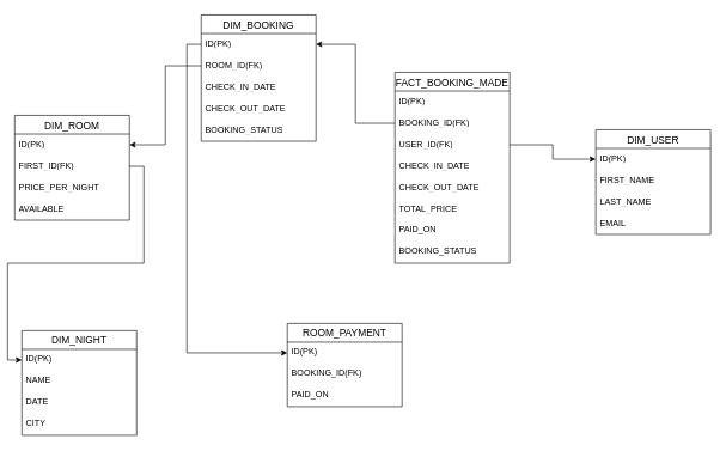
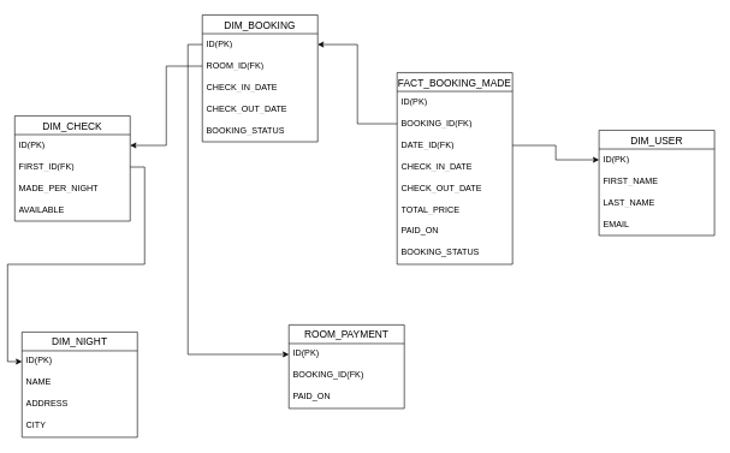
  <mxCell id="0" />
  <mxCell id="1" parent="0" />
  <mxCell id="2" value="FACT_BOOKING_MADE" style="swimlane;fontStyle=0;childLayout=stackLayout;horizontal=1;startSize=26;horizontalStack=0;resizeParent=1;resizeParentMax=0;resizeLast=0;collapsible=1;marginBottom=0;align=center;fontSize=14;" vertex="1" parent="1"><mxGeometry x="550" y="100" width="160" height="266" as="geometry" /></mxCell>
  <mxCell id="3" value="ID(PK)" style="text;strokeColor=none;fillColor=none;spacingLeft=4;spacingRight=4;overflow=hidden;rotatable=0;points=[[0,0.5],[1,0.5]];portConstraint=eastwest;fontSize=12;whiteSpace=wrap;html=1;" vertex="1" parent="2"><mxGeometry y="26" width="160" height="30" as="geometry" /></mxCell>
  <mxCell id="4" value="BOOKING_ID(FK)" style="text;strokeColor=none;fillColor=none;spacingLeft=4;spacingRight=4;overflow=hidden;rotatable=0;points=[[0,0.5],[1,0.5]];portConstraint=eastwest;fontSize=12;whiteSpace=wrap;html=1;" vertex="1" parent="2"><mxGeometry y="56" width="160" height="30" as="geometry" /></mxCell>
- <mxCell id="5" value="USER_ID(FK)" style="text;strokeColor=none;fillColor=none;spacingLeft=4;spacingRight=4;overflow=hidden;rotatable=0;points=[[0,0.5],[1,0.5]];portConstraint=eastwest;fontSize=12;whiteSpace=wrap;html=1;" vertex="1" parent="2"><mxGeometry y="86" width="160" height="30" as="geometry" /></mxCell>
+ <mxCell id="5" value="DATE_ID(FK)" style="text;strokeColor=none;fillColor=none;spacingLeft=4;spacingRight=4;overflow=hidden;rotatable=0;points=[[0,0.5],[1,0.5]];portConstraint=eastwest;fontSize=12;whiteSpace=wrap;html=1;" vertex="1" parent="2"><mxGeometry y="86" width="160" height="30" as="geometry" /></mxCell>
  <mxCell id="6" value="CHECK_IN_DATE" style="text;strokeColor=none;fillColor=none;spacingLeft=4;spacingRight=4;overflow=hidden;rotatable=0;points=[[0,0.5],[1,0.5]];portConstraint=eastwest;fontSize=12;whiteSpace=wrap;html=1;" vertex="1" parent="2"><mxGeometry y="116" width="160" height="30" as="geometry" /></mxCell>
  <mxCell id="7" value="CHECK_OUT_DATE" style="text;strokeColor=none;fillColor=none;spacingLeft=4;spacingRight=4;overflow=hidden;rotatable=0;points=[[0,0.5],[1,0.5]];portConstraint=eastwest;fontSize=12;whiteSpace=wrap;html=1;" vertex="1" parent="2"><mxGeometry y="146" width="160" height="30" as="geometry" /></mxCell>
  <mxCell id="8" value="TOTAL_PRICE" style="text;strokeColor=none;fillColor=none;spacingLeft=4;spacingRight=4;overflow=hidden;rotatable=0;points=[[0,0.5],[1,0.5]];portConstraint=eastwest;fontSize=12;whiteSpace=wrap;html=1;" vertex="1" parent="2"><mxGeometry y="176" width="160" height="30" as="geometry" /></mxCell>
  <mxCell id="9" value="PAID_ON" style="text;strokeColor=none;fillColor=none;spacingLeft=4;spacingRight=4;overflow=hidden;rotatable=0;points=[[0,0.5],[1,0.5]];portConstraint=eastwest;fontSize=12;whiteSpace=wrap;html=1;" vertex="1" parent="2"><mxGeometry y="206" width="160" height="30" as="geometry" /></mxCell>
  <mxCell id="10" value="BOOKING_STATUS" style="text;strokeColor=none;fillColor=none;spacingLeft=4;spacingRight=4;overflow=hidden;rotatable=0;points=[[0,0.5],[1,0.5]];portConstraint=eastwest;fontSize=12;whiteSpace=wrap;html=1;" vertex="1" parent="2"><mxGeometry y="236" width="160" height="30" as="geometry" /></mxCell>
  <mxCell id="11" value="DIM_USER" style="swimlane;fontStyle=0;childLayout=stackLayout;horizontal=1;startSize=26;horizontalStack=0;resizeParent=1;resizeParentMax=0;resizeLast=0;collapsible=1;marginBottom=0;align=center;fontSize=14;" vertex="1" parent="1"><mxGeometry x="830" y="180" width="160" height="146" as="geometry" /></mxCell>
  <mxCell id="12" value="ID(PK)" style="text;strokeColor=none;fillColor=none;spacingLeft=4;spacingRight=4;overflow=hidden;rotatable=0;points=[[0,0.5],[1,0.5]];portConstraint=eastwest;fontSize=12;whiteSpace=wrap;html=1;" vertex="1" parent="11"><mxGeometry y="26" width="160" height="30" as="geometry" /></mxCell>
  <mxCell id="13" value="FIRST_NAME" style="text;strokeColor=none;fillColor=none;spacingLeft=4;spacingRight=4;overflow=hidden;rotatable=0;points=[[0,0.5],[1,0.5]];portConstraint=eastwest;fontSize=12;whiteSpace=wrap;html=1;" vertex="1" parent="11"><mxGeometry y="56" width="160" height="30" as="geometry" /></mxCell>
  <mxCell id="14" value="LAST_NAME" style="text;strokeColor=none;fillColor=none;spacingLeft=4;spacingRight=4;overflow=hidden;rotatable=0;points=[[0,0.5],[1,0.5]];portConstraint=eastwest;fontSize=12;whiteSpace=wrap;html=1;" vertex="1" parent="11"><mxGeometry y="86" width="160" height="30" as="geometry" /></mxCell>
  <mxCell id="15" value="EMAIL" style="text;strokeColor=none;fillColor=none;spacingLeft=4;spacingRight=4;overflow=hidden;rotatable=0;points=[[0,0.5],[1,0.5]];portConstraint=eastwest;fontSize=12;whiteSpace=wrap;html=1;" vertex="1" parent="11"><mxGeometry y="116" width="160" height="30" as="geometry" /></mxCell>
  <mxCell id="16" value="DIM_BOOKING" style="swimlane;fontStyle=0;childLayout=stackLayout;horizontal=1;startSize=26;horizontalStack=0;resizeParent=1;resizeParentMax=0;resizeLast=0;collapsible=1;marginBottom=0;align=center;fontSize=14;" vertex="1" parent="1"><mxGeometry x="280" y="20" width="160" height="176" as="geometry" /></mxCell>
  <mxCell id="17" value="ID(PK)" style="text;strokeColor=none;fillColor=none;spacingLeft=4;spacingRight=4;overflow=hidden;rotatable=0;points=[[0,0.5],[1,0.5]];portConstraint=eastwest;fontSize=12;whiteSpace=wrap;html=1;" vertex="1" parent="16"><mxGeometry y="26" width="160" height="30" as="geometry" /></mxCell>
  <mxCell id="18" value="ROOM_ID(FK)" style="text;strokeColor=none;fillColor=none;spacingLeft=4;spacingRight=4;overflow=hidden;rotatable=0;points=[[0,0.5],[1,0.5]];portConstraint=eastwest;fontSize=12;whiteSpace=wrap;html=1;" vertex="1" parent="16"><mxGeometry y="56" width="160" height="30" as="geometry" /></mxCell>
  <mxCell id="19" value="CHECK_IN_DATE" style="text;strokeColor=none;fillColor=none;spacingLeft=4;spacingRight=4;overflow=hidden;rotatable=0;points=[[0,0.5],[1,0.5]];portConstraint=eastwest;fontSize=12;whiteSpace=wrap;html=1;" vertex="1" parent="16"><mxGeometry y="86" width="160" height="30" as="geometry" /></mxCell>
  <mxCell id="20" value="CHECK_OUT_DATE" style="text;strokeColor=none;fillColor=none;spacingLeft=4;spacingRight=4;overflow=hidden;rotatable=0;points=[[0,0.5],[1,0.5]];portConstraint=eastwest;fontSize=12;whiteSpace=wrap;html=1;" vertex="1" parent="16"><mxGeometry y="116" width="160" height="30" as="geometry" /></mxCell>
  <mxCell id="21" value="BOOKING_STATUS" style="text;strokeColor=none;fillColor=none;spacingLeft=4;spacingRight=4;overflow=hidden;rotatable=0;points=[[0,0.5],[1,0.5]];portConstraint=eastwest;fontSize=12;whiteSpace=wrap;html=1;" vertex="1" parent="16"><mxGeometry y="146" width="160" height="30" as="geometry" /></mxCell>
- <mxCell id="22" value="DIM_ROOM" style="swimlane;fontStyle=0;childLayout=stackLayout;horizontal=1;startSize=26;horizontalStack=0;resizeParent=1;resizeParentMax=0;resizeLast=0;collapsible=1;marginBottom=0;align=center;fontSize=14;" vertex="1" parent="1"><mxGeometry x="20" y="160" width="160" height="146" as="geometry" /></mxCell>
+ <mxCell id="22" value="DIM_CHECK" style="swimlane;fontStyle=0;childLayout=stackLayout;horizontal=1;startSize=26;horizontalStack=0;resizeParent=1;resizeParentMax=0;resizeLast=0;collapsible=1;marginBottom=0;align=center;fontSize=14;" vertex="1" parent="1"><mxGeometry x="20" y="160" width="160" height="146" as="geometry" /></mxCell>
  <mxCell id="23" value="ID(PK)" style="text;strokeColor=none;fillColor=none;spacingLeft=4;spacingRight=4;overflow=hidden;rotatable=0;points=[[0,0.5],[1,0.5]];portConstraint=eastwest;fontSize=12;whiteSpace=wrap;html=1;" vertex="1" parent="22"><mxGeometry y="26" width="160" height="30" as="geometry" /></mxCell>
  <mxCell id="24" value="FIRST_ID(FK)" style="text;strokeColor=none;fillColor=none;spacingLeft=4;spacingRight=4;overflow=hidden;rotatable=0;points=[[0,0.5],[1,0.5]];portConstraint=eastwest;fontSize=12;whiteSpace=wrap;html=1;" vertex="1" parent="22"><mxGeometry y="56" width="160" height="30" as="geometry" /></mxCell>
- <mxCell id="25" value="PRICE_PER_NIGHT" style="text;strokeColor=none;fillColor=none;spacingLeft=4;spacingRight=4;overflow=hidden;rotatable=0;points=[[0,0.5],[1,0.5]];portConstraint=eastwest;fontSize=12;whiteSpace=wrap;html=1;" vertex="1" parent="22"><mxGeometry y="86" width="160" height="30" as="geometry" /></mxCell>
+ <mxCell id="25" value="MADE_PER_NIGHT" style="text;strokeColor=none;fillColor=none;spacingLeft=4;spacingRight=4;overflow=hidden;rotatable=0;points=[[0,0.5],[1,0.5]];portConstraint=eastwest;fontSize=12;whiteSpace=wrap;html=1;" vertex="1" parent="22"><mxGeometry y="86" width="160" height="30" as="geometry" /></mxCell>
  <mxCell id="26" value="AVAILABLE" style="text;strokeColor=none;fillColor=none;spacingLeft=4;spacingRight=4;overflow=hidden;rotatable=0;points=[[0,0.5],[1,0.5]];portConstraint=eastwest;fontSize=12;whiteSpace=wrap;html=1;" vertex="1" parent="22"><mxGeometry y="116" width="160" height="30" as="geometry" /></mxCell>
  <mxCell id="27" value="DIM_NIGHT" style="swimlane;fontStyle=0;childLayout=stackLayout;horizontal=1;startSize=26;horizontalStack=0;resizeParent=1;resizeParentMax=0;resizeLast=0;collapsible=1;marginBottom=0;align=center;fontSize=14;" vertex="1" parent="1"><mxGeometry x="30" y="460" width="160" height="146" as="geometry" /></mxCell>
  <mxCell id="28" value="ID(PK)" style="text;strokeColor=none;fillColor=none;spacingLeft=4;spacingRight=4;overflow=hidden;rotatable=0;points=[[0,0.5],[1,0.5]];portConstraint=eastwest;fontSize=12;whiteSpace=wrap;html=1;" vertex="1" parent="27"><mxGeometry y="26" width="160" height="30" as="geometry" /></mxCell>
  <mxCell id="29" value="NAME" style="text;strokeColor=none;fillColor=none;spacingLeft=4;spacingRight=4;overflow=hidden;rotatable=0;points=[[0,0.5],[1,0.5]];portConstraint=eastwest;fontSize=12;whiteSpace=wrap;html=1;" vertex="1" parent="27"><mxGeometry y="56" width="160" height="30" as="geometry" /></mxCell>
- <mxCell id="30" value="DATE" style="text;strokeColor=none;fillColor=none;spacingLeft=4;spacingRight=4;overflow=hidden;rotatable=0;points=[[0,0.5],[1,0.5]];portConstraint=eastwest;fontSize=12;whiteSpace=wrap;html=1;" vertex="1" parent="27"><mxGeometry y="86" width="160" height="30" as="geometry" /></mxCell>
+ <mxCell id="30" value="ADDRESS" style="text;strokeColor=none;fillColor=none;spacingLeft=4;spacingRight=4;overflow=hidden;rotatable=0;points=[[0,0.5],[1,0.5]];portConstraint=eastwest;fontSize=12;whiteSpace=wrap;html=1;" vertex="1" parent="27"><mxGeometry y="86" width="160" height="30" as="geometry" /></mxCell>
  <mxCell id="31" value="CITY" style="text;strokeColor=none;fillColor=none;spacingLeft=4;spacingRight=4;overflow=hidden;rotatable=0;points=[[0,0.5],[1,0.5]];portConstraint=eastwest;fontSize=12;whiteSpace=wrap;html=1;" vertex="1" parent="27"><mxGeometry y="116" width="160" height="30" as="geometry" /></mxCell>
  <mxCell id="32" value="ROOM_PAYMENT" style="swimlane;fontStyle=0;childLayout=stackLayout;horizontal=1;startSize=26;horizontalStack=0;resizeParent=1;resizeParentMax=0;resizeLast=0;collapsible=1;marginBottom=0;align=center;fontSize=14;" vertex="1" parent="1"><mxGeometry x="400" y="450" width="160" height="116" as="geometry" /></mxCell>
  <mxCell id="33" value="ID(PK)" style="text;strokeColor=none;fillColor=none;spacingLeft=4;spacingRight=4;overflow=hidden;rotatable=0;points=[[0,0.5],[1,0.5]];portConstraint=eastwest;fontSize=12;whiteSpace=wrap;html=1;" vertex="1" parent="32"><mxGeometry y="26" width="160" height="30" as="geometry" /></mxCell>
  <mxCell id="34" value="BOOKING_ID(FK)" style="text;strokeColor=none;fillColor=none;spacingLeft=4;spacingRight=4;overflow=hidden;rotatable=0;points=[[0,0.5],[1,0.5]];portConstraint=eastwest;fontSize=12;whiteSpace=wrap;html=1;" vertex="1" parent="32"><mxGeometry y="56" width="160" height="30" as="geometry" /></mxCell>
  <mxCell id="35" value="PAID_ON" style="text;strokeColor=none;fillColor=none;spacingLeft=4;spacingRight=4;overflow=hidden;rotatable=0;points=[[0,0.5],[1,0.5]];portConstraint=eastwest;fontSize=12;whiteSpace=wrap;html=1;" vertex="1" parent="32"><mxGeometry y="86" width="160" height="30" as="geometry" /></mxCell>
  <mxCell id="36" style="edgeStyle=orthogonalEdgeStyle;rounded=0;orthogonalLoop=1;jettySize=auto;html=1;exitX=0;exitY=0.5;exitDx=0;exitDy=0;" edge="1" parent="1" source="4" target="17"><mxGeometry relative="1" as="geometry" /></mxCell>
  <mxCell id="37" style="edgeStyle=orthogonalEdgeStyle;rounded=0;orthogonalLoop=1;jettySize=auto;html=1;exitX=0;exitY=0.5;exitDx=0;exitDy=0;entryX=1;entryY=0.5;entryDx=0;entryDy=0;" edge="1" parent="1" source="18" target="23"><mxGeometry relative="1" as="geometry" /></mxCell>
  <mxCell id="38" style="edgeStyle=orthogonalEdgeStyle;rounded=0;orthogonalLoop=1;jettySize=auto;html=1;exitX=1;exitY=0.5;exitDx=0;exitDy=0;entryX=0;entryY=0.5;entryDx=0;entryDy=0;" edge="1" parent="1" source="24" target="28"><mxGeometry relative="1" as="geometry" /></mxCell>
  <mxCell id="39" style="edgeStyle=orthogonalEdgeStyle;rounded=0;orthogonalLoop=1;jettySize=auto;html=1;exitX=0;exitY=0.5;exitDx=0;exitDy=0;entryX=0;entryY=0.5;entryDx=0;entryDy=0;" edge="1" parent="1" source="17" target="33"><mxGeometry relative="1" as="geometry" /></mxCell>
  <mxCell id="40" style="edgeStyle=orthogonalEdgeStyle;rounded=0;orthogonalLoop=1;jettySize=auto;html=1;exitX=1;exitY=0.5;exitDx=0;exitDy=0;entryX=0;entryY=0.5;entryDx=0;entryDy=0;" edge="1" parent="1" source="5" target="12"><mxGeometry relative="1" as="geometry" /></mxCell>
